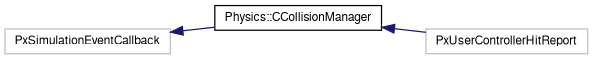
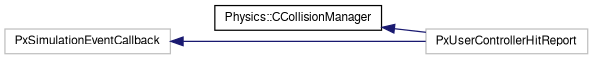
  digraph {
    rankdir=LR
    node [color=grey75 fillcolor=white fontname=FreeSans fontsize=10 shape=record style=filled]
    edge [color=midnightblue dir=back fontname=FreeSans fontsize=10 labelfontname=FreeSans labelfontsize=10 style=solid]
    n1 [height=0.2 label=PxSimulationEventCallback width=0.4]
    n2 [color=black height=0.2 label="Physics::CCollisionManager" width=0.4]
    n3 [height=0.2 label=PxUserControllerHitReport width=0.4]
-   n1 -> n2
+   n1 -> n3
    n2 -> n3
  }
